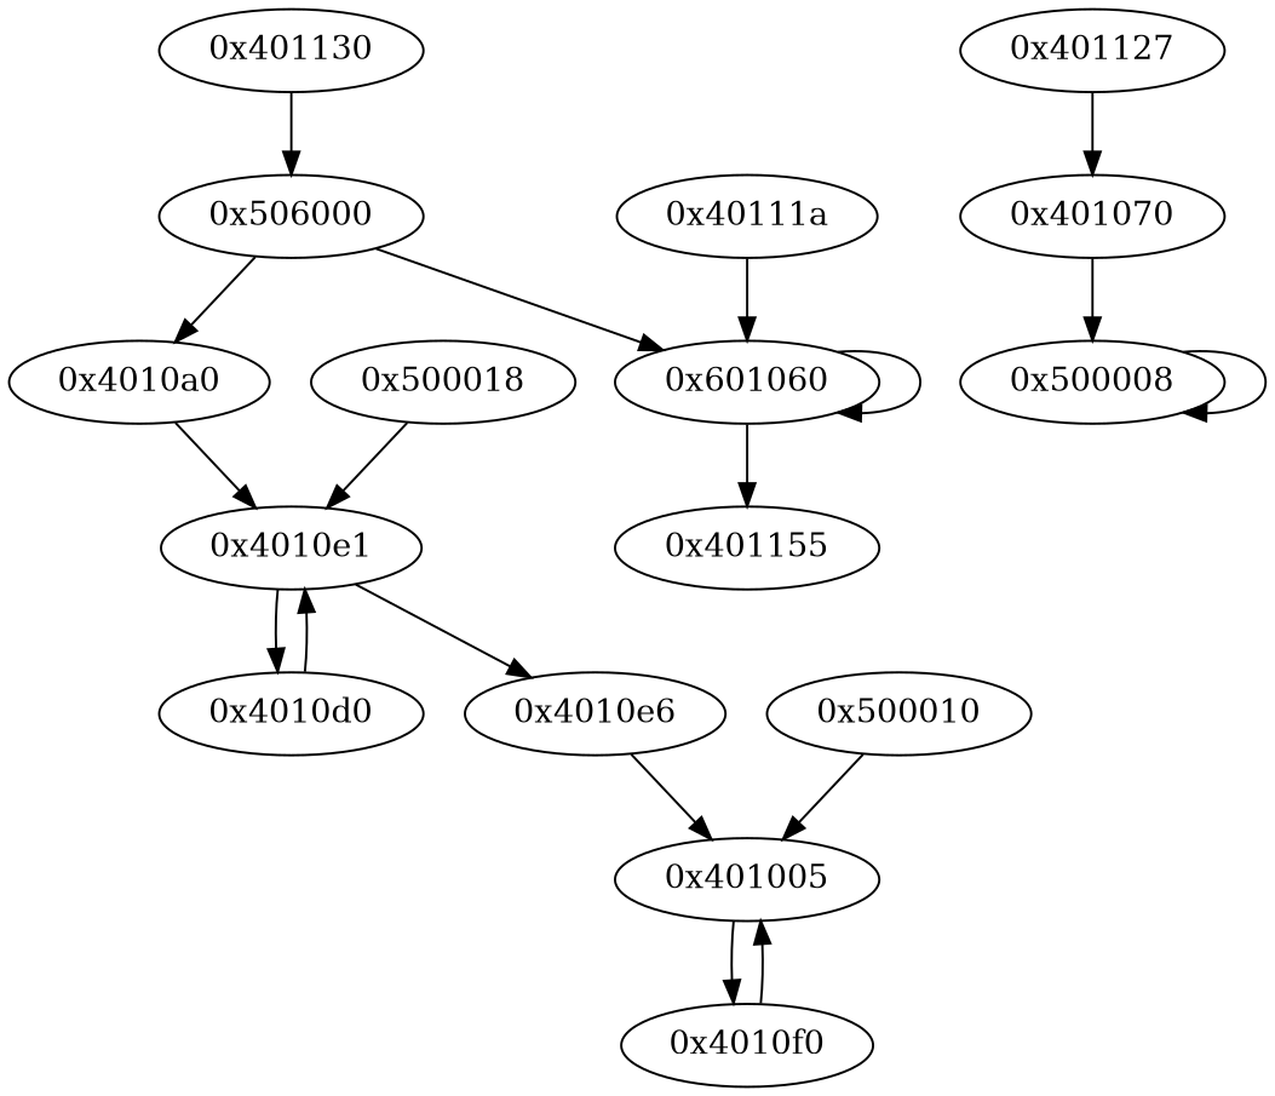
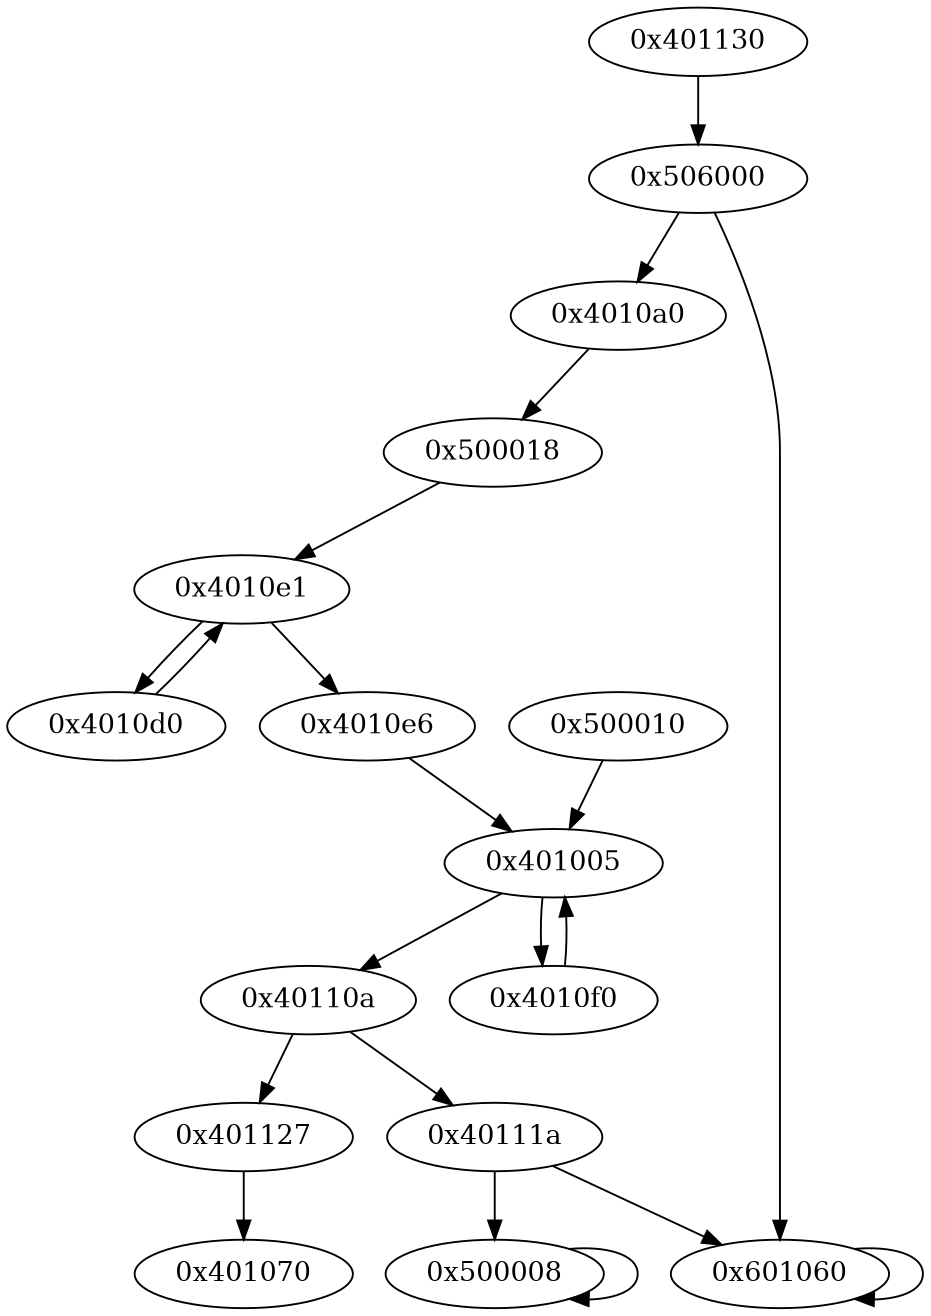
  digraph {
    n1 [label="0x401130"]
    n2 [label="0x506000"]
    n3 [label="0x4010a0"]
    n4 [label="0x601060"]
    n5 [label="0x4010e1"]
-   n6 [label="0x401155"]
    n7 [label="0x4010d0"]
    n8 [label="0x4010e6"]
    n9 [label="0x500018"]
    n10 [label="0x401005"]
    n11 [label="0x4010f0"]
+   n12 [label="0x40110a"]
    n13 [label="0x500010"]
    n14 [label="0x40111a"]
    n15 [label="0x401127"]
    n16 [label="0x401070"]
    n17 [label="0x500008"]
    n1 -> n2
    n2 -> n3
    n2 -> n4
-   n3 -> n5
+   n3 -> n9
    n4 -> n4
-   n4 -> n6
    n5 -> n7
    n5 -> n8
    n7 -> n5
    n8 -> n10
    n9 -> n5
    n10 -> n11
+   n10 -> n12
    n11 -> n10
+   n12 -> n14
+   n12 -> n15
    n13 -> n10
    n14 -> n4
    n15 -> n16
-   n16 -> n17
+   n14 -> n17
    n17 -> n17
  }
